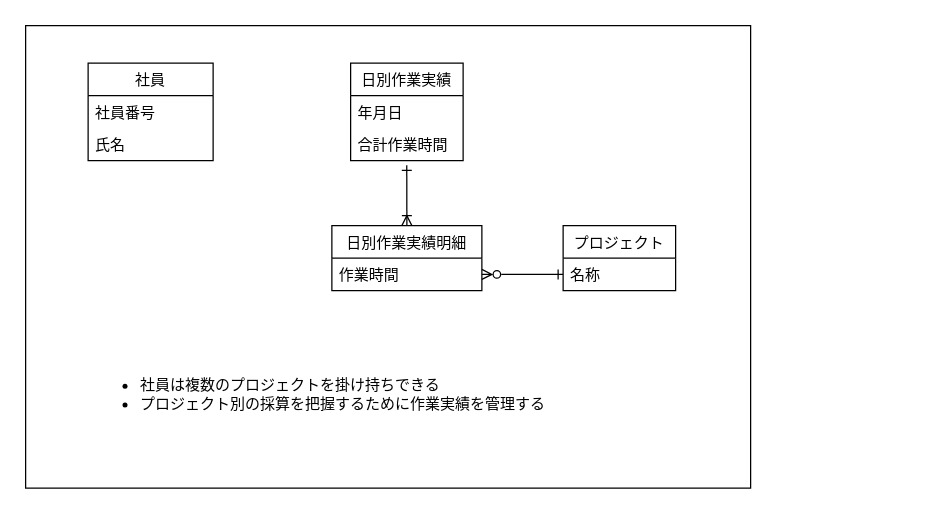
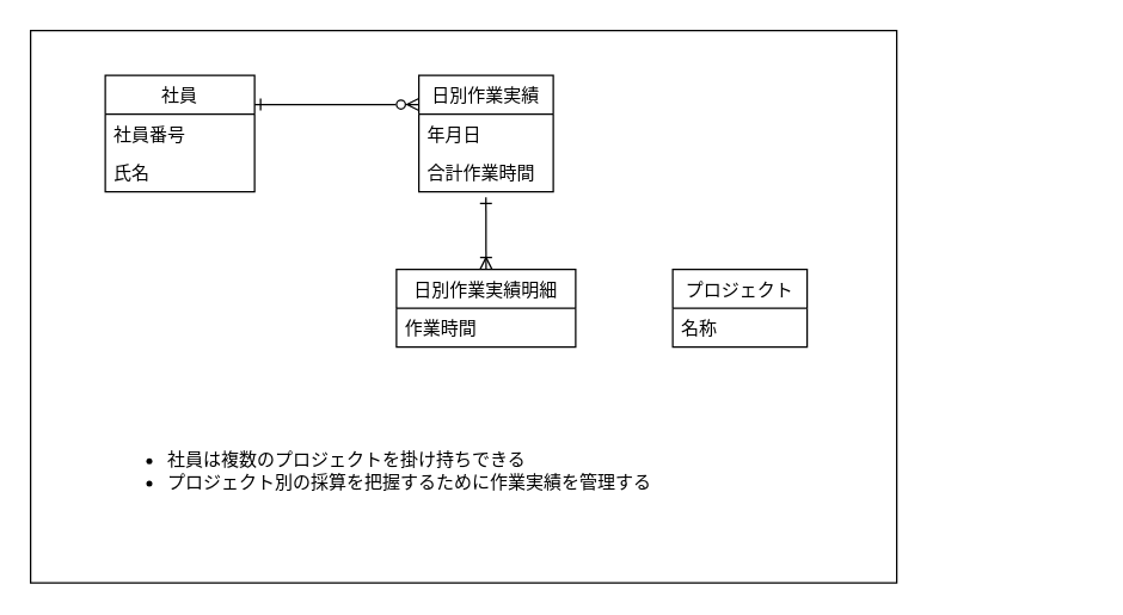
  <mxCell id="0" />
  <mxCell id="1" parent="0" />
  <mxCell id="2" value="" style="rounded=0;whiteSpace=wrap;html=1;" parent="1" vertex="1"><mxGeometry x="20" y="20" width="580" height="370" as="geometry" /></mxCell>
  <mxCell id="3" value="日別作業実績" style="swimlane;fontStyle=0;childLayout=stackLayout;horizontal=1;startSize=26;fillColor=none;horizontalStack=0;resizeParent=1;resizeParentMax=0;resizeLast=0;collapsible=0;marginBottom=0;swimlaneLine=1;strokeColor=default;connectable=1;allowArrows=1;" parent="1" vertex="1"><mxGeometry x="280" y="50" width="90" height="78" as="geometry"><mxRectangle x="390" y="120" width="80" height="26" as="alternateBounds" /></mxGeometry></mxCell>
  <mxCell id="4" value="年月日" style="text;strokeColor=none;fillColor=none;align=left;verticalAlign=top;spacingLeft=4;spacingRight=4;overflow=hidden;rotatable=0;points=[[0,0.5],[1,0.5]];portConstraint=eastwest;" parent="3" vertex="1"><mxGeometry y="26" width="90" height="26" as="geometry" /></mxCell>
  <mxCell id="5" value="合計作業時間" style="text;strokeColor=none;fillColor=none;align=left;verticalAlign=top;spacingLeft=4;spacingRight=4;overflow=hidden;rotatable=0;points=[[0,0.5],[1,0.5]];portConstraint=eastwest;" parent="3" vertex="1"><mxGeometry y="52" width="90" height="26" as="geometry" /></mxCell>
+ <mxCell id="6" style="edgeStyle=none;html=1;entryX=0;entryY=0.25;entryDx=0;entryDy=0;startArrow=ERone;startFill=0;endArrow=ERzeroToMany;endFill=0;exitX=1;exitY=0.25;exitDx=0;exitDy=0;" parent="1" source="7" target="3" edge="1"><mxGeometry relative="1" as="geometry"><mxPoint x="230" y="70" as="sourcePoint" /></mxGeometry></mxCell>
  <mxCell id="7" value="社員" style="swimlane;fontStyle=0;childLayout=stackLayout;horizontal=1;startSize=26;fillColor=none;horizontalStack=0;resizeParent=1;resizeParentMax=0;resizeLast=0;collapsible=0;marginBottom=0;swimlaneLine=1;strokeColor=default;connectable=1;allowArrows=1;" parent="1" vertex="1"><mxGeometry x="70" y="50" width="100" height="78" as="geometry"><mxRectangle x="390" y="120" width="80" height="26" as="alternateBounds" /></mxGeometry></mxCell>
  <mxCell id="8" value="社員番号" style="text;strokeColor=none;fillColor=none;align=left;verticalAlign=top;spacingLeft=4;spacingRight=4;overflow=hidden;rotatable=0;points=[[0,0.5],[1,0.5]];portConstraint=eastwest;" parent="7" vertex="1"><mxGeometry y="26" width="100" height="26" as="geometry" /></mxCell>
  <mxCell id="9" value="氏名" style="text;strokeColor=none;fillColor=none;align=left;verticalAlign=top;spacingLeft=4;spacingRight=4;overflow=hidden;rotatable=0;points=[[0,0.5],[1,0.5]];portConstraint=eastwest;" parent="7" vertex="1"><mxGeometry y="52" width="100" height="26" as="geometry" /></mxCell>
  <mxCell id="10" value="" style="edgeStyle=none;html=1;endArrow=ERone;endFill=0;startArrow=ERoneToMany;startFill=0;entryX=0.499;entryY=1.143;entryDx=0;entryDy=0;entryPerimeter=0;exitX=0.5;exitY=0;exitDx=0;exitDy=0;" parent="1" source="11" edge="1" target="5"><mxGeometry relative="1" as="geometry"><mxPoint x="355" y="130" as="targetPoint" /></mxGeometry></mxCell>
  <mxCell id="11" value="日別作業実績明細" style="swimlane;fontStyle=0;childLayout=stackLayout;horizontal=1;startSize=26;fillColor=none;horizontalStack=0;resizeParent=1;resizeParentMax=0;resizeLast=0;collapsible=0;marginBottom=0;swimlaneLine=1;strokeColor=default;connectable=1;allowArrows=1;" parent="1" vertex="1"><mxGeometry x="265" y="180" width="120" height="52" as="geometry"><mxRectangle x="390" y="120" width="80" height="26" as="alternateBounds" /></mxGeometry></mxCell>
  <mxCell id="12" value="作業時間" style="text;strokeColor=none;fillColor=none;align=left;verticalAlign=top;spacingLeft=4;spacingRight=4;overflow=hidden;rotatable=0;points=[[0,0.5],[1,0.5]];portConstraint=eastwest;" parent="11" vertex="1"><mxGeometry y="26" width="120" height="26" as="geometry" /></mxCell>
  <mxCell id="13" value="プロジェクト" style="swimlane;fontStyle=0;childLayout=stackLayout;horizontal=1;startSize=26;fillColor=none;horizontalStack=0;resizeParent=1;resizeParentMax=0;resizeLast=0;collapsible=0;marginBottom=0;swimlaneLine=1;strokeColor=default;connectable=1;allowArrows=1;" parent="1" vertex="1"><mxGeometry x="450" y="180" width="90" height="52" as="geometry"><mxRectangle x="390" y="120" width="80" height="26" as="alternateBounds" /></mxGeometry></mxCell>
  <mxCell id="14" value="名称" style="text;strokeColor=none;fillColor=none;align=left;verticalAlign=top;spacingLeft=4;spacingRight=4;overflow=hidden;rotatable=0;points=[[0,0.5],[1,0.5]];portConstraint=eastwest;" parent="13" vertex="1"><mxGeometry y="26" width="90" height="26" as="geometry" /></mxCell>
- <mxCell id="15" style="edgeStyle=none;html=1;startArrow=ERzeroToMany;startFill=0;endArrow=ERone;endFill=0;" parent="1" source="12" target="14" edge="1"><mxGeometry relative="1" as="geometry" /></mxCell>
  <mxCell id="16" value="&lt;ul&gt;&lt;li&gt;社員は複数のプロジェクトを掛け持ちできる&lt;/li&gt;&lt;li&gt;プロジェクト別の採算を把握するために作業実績を管理する&lt;/li&gt;&lt;/ul&gt;" style="text;html=1;strokeColor=none;fillColor=none;align=left;verticalAlign=middle;whiteSpace=wrap;rounded=0;" parent="1" vertex="1"><mxGeometry x="70" y="270" width="660" height="90" as="geometry" /></mxCell>
